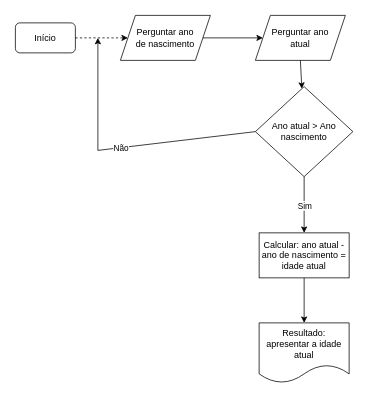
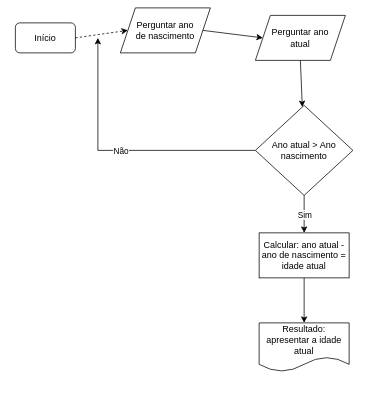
  <mxCell id="0" />
  <mxCell id="1" parent="0" />
  <mxCell id="2" value="Início" style="rounded=1;whiteSpace=wrap;html=1;" vertex="1" parent="1"><mxGeometry x="20" y="30" width="80" height="40" as="geometry" /></mxCell>
- <mxCell id="3" value="&lt;div&gt;Perguntar ano&lt;/div&gt;&lt;div&gt;de nascimento&lt;/div&gt;" style="shape=parallelogram;perimeter=parallelogramPerimeter;whiteSpace=wrap;html=1;fixedSize=1;" vertex="1" parent="1"><mxGeometry x="160" y="20" width="120" height="60" as="geometry" /></mxCell>
+ <mxCell id="3" value="&lt;div&gt;Perguntar ano&lt;/div&gt;&lt;div&gt;de nascimento&lt;/div&gt;" style="shape=parallelogram;perimeter=parallelogramPerimeter;whiteSpace=wrap;html=1;fixedSize=1;" vertex="1" parent="1"><mxGeometry x="160" y="10" width="120" height="60" as="geometry" /></mxCell>
  <mxCell id="4" value="&lt;div&gt;Perguntar ano&lt;/div&gt;&lt;div&gt;atual&lt;br&gt;&lt;/div&gt;" style="shape=parallelogram;perimeter=parallelogramPerimeter;whiteSpace=wrap;html=1;fixedSize=1;" vertex="1" parent="1"><mxGeometry x="340" y="20" width="120" height="60" as="geometry" /></mxCell>
  <mxCell id="5" value="Calcular: ano atual - ano de nascimento = idade atual" style="rounded=0;whiteSpace=wrap;html=1;" vertex="1" parent="1"><mxGeometry x="345" y="310" width="120" height="60" as="geometry" /></mxCell>
- <mxCell id="6" value="Ano atual &amp;gt; Ano nascimento" style="rhombus;whiteSpace=wrap;html=1;" vertex="1" parent="1"><mxGeometry x="340" y="115" width="130" height="120" as="geometry" /></mxCell>
- <mxCell id="7" value="Resultado: apresentar a idade atual" style="shape=document;whiteSpace=wrap;html=1;boundedLbl=1;" vertex="1" parent="1"><mxGeometry x="345" y="430" width="120" height="80" as="geometry" /></mxCell>
+ <mxCell id="6" value="Ano atual &amp;gt; Ano nascimento" style="rhombus;whiteSpace=wrap;html=1;" vertex="1" parent="1"><mxGeometry x="340" y="140" width="130" height="120" as="geometry" /></mxCell>
+ <mxCell id="7" value="Resultado: apresentar a idade atual" style="shape=document;whiteSpace=wrap;html=1;boundedLbl=1;" vertex="1" parent="1"><mxGeometry x="345" y="430" width="120" height="65" as="geometry" /></mxCell>
  <mxCell id="8" value="" style="endArrow=classic;html=1;rounded=0;exitX=1;exitY=0.5;exitDx=0;exitDy=0;entryX=0;entryY=0.5;entryDx=0;entryDy=0;dashed=1;" edge="1" parent="1" source="2" target="3"><mxGeometry width="50" height="50" relative="1" as="geometry"><mxPoint x="280" y="270" as="sourcePoint" /><mxPoint x="330" y="220" as="targetPoint" /></mxGeometry></mxCell>
  <mxCell id="9" value="" style="endArrow=classic;html=1;rounded=0;exitX=1;exitY=0.5;exitDx=0;exitDy=0;entryX=0;entryY=0.5;entryDx=0;entryDy=0;" edge="1" parent="1" source="3" target="4"><mxGeometry width="50" height="50" relative="1" as="geometry"><mxPoint x="280" y="270" as="sourcePoint" /><mxPoint x="330" y="220" as="targetPoint" /></mxGeometry></mxCell>
  <mxCell id="10" value="" style="endArrow=classic;html=1;rounded=0;exitX=0.5;exitY=1;exitDx=0;exitDy=0;" edge="1" parent="1" source="4" target="6"><mxGeometry width="50" height="50" relative="1" as="geometry"><mxPoint x="280" y="270" as="sourcePoint" /><mxPoint x="330" y="220" as="targetPoint" /></mxGeometry></mxCell>
  <mxCell id="11" value="" style="endArrow=classic;html=1;rounded=0;exitX=0;exitY=0.5;exitDx=0;exitDy=0;" edge="1" parent="1" source="6"><mxGeometry relative="1" as="geometry"><mxPoint x="250" y="250" as="sourcePoint" /><mxPoint x="130" y="50" as="targetPoint" /><Array as="points"><mxPoint x="130" y="200" /></Array></mxGeometry></mxCell>
  <mxCell id="12" value="Não" style="edgeLabel;resizable=0;html=1;align=center;verticalAlign=middle;" connectable="0" vertex="1" parent="11"><mxGeometry relative="1" as="geometry" /></mxCell>
  <mxCell id="13" value="" style="endArrow=classic;html=1;rounded=0;exitX=0.5;exitY=1;exitDx=0;exitDy=0;" edge="1" parent="1" source="6" target="5"><mxGeometry relative="1" as="geometry"><mxPoint x="260" y="150" as="sourcePoint" /><mxPoint x="360" y="150" as="targetPoint" /></mxGeometry></mxCell>
  <mxCell id="14" value="Sim" style="edgeLabel;resizable=0;html=1;align=center;verticalAlign=middle;" connectable="0" vertex="1" parent="13"><mxGeometry relative="1" as="geometry" /></mxCell>
  <mxCell id="15" value="" style="endArrow=classic;html=1;rounded=0;exitX=0.5;exitY=1;exitDx=0;exitDy=0;entryX=0.5;entryY=0;entryDx=0;entryDy=0;" edge="1" parent="1" source="5" target="7"><mxGeometry width="50" height="50" relative="1" as="geometry"><mxPoint x="400" y="460" as="sourcePoint" /><mxPoint x="450" y="410" as="targetPoint" /></mxGeometry></mxCell>
